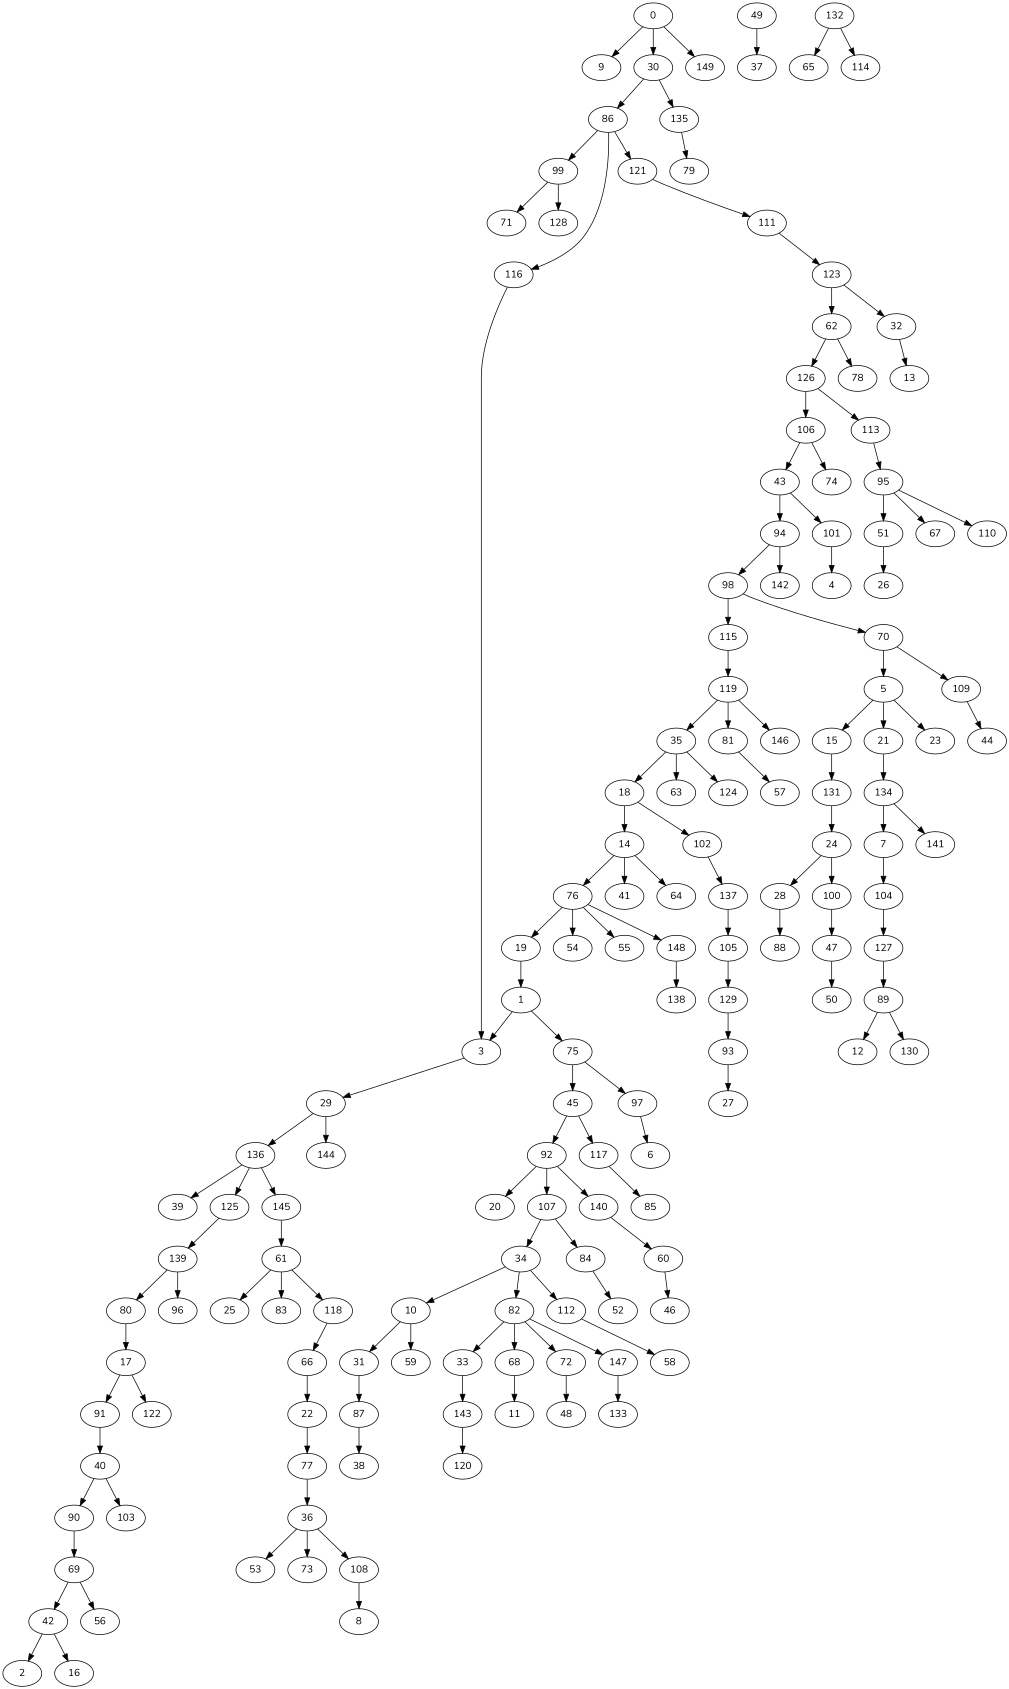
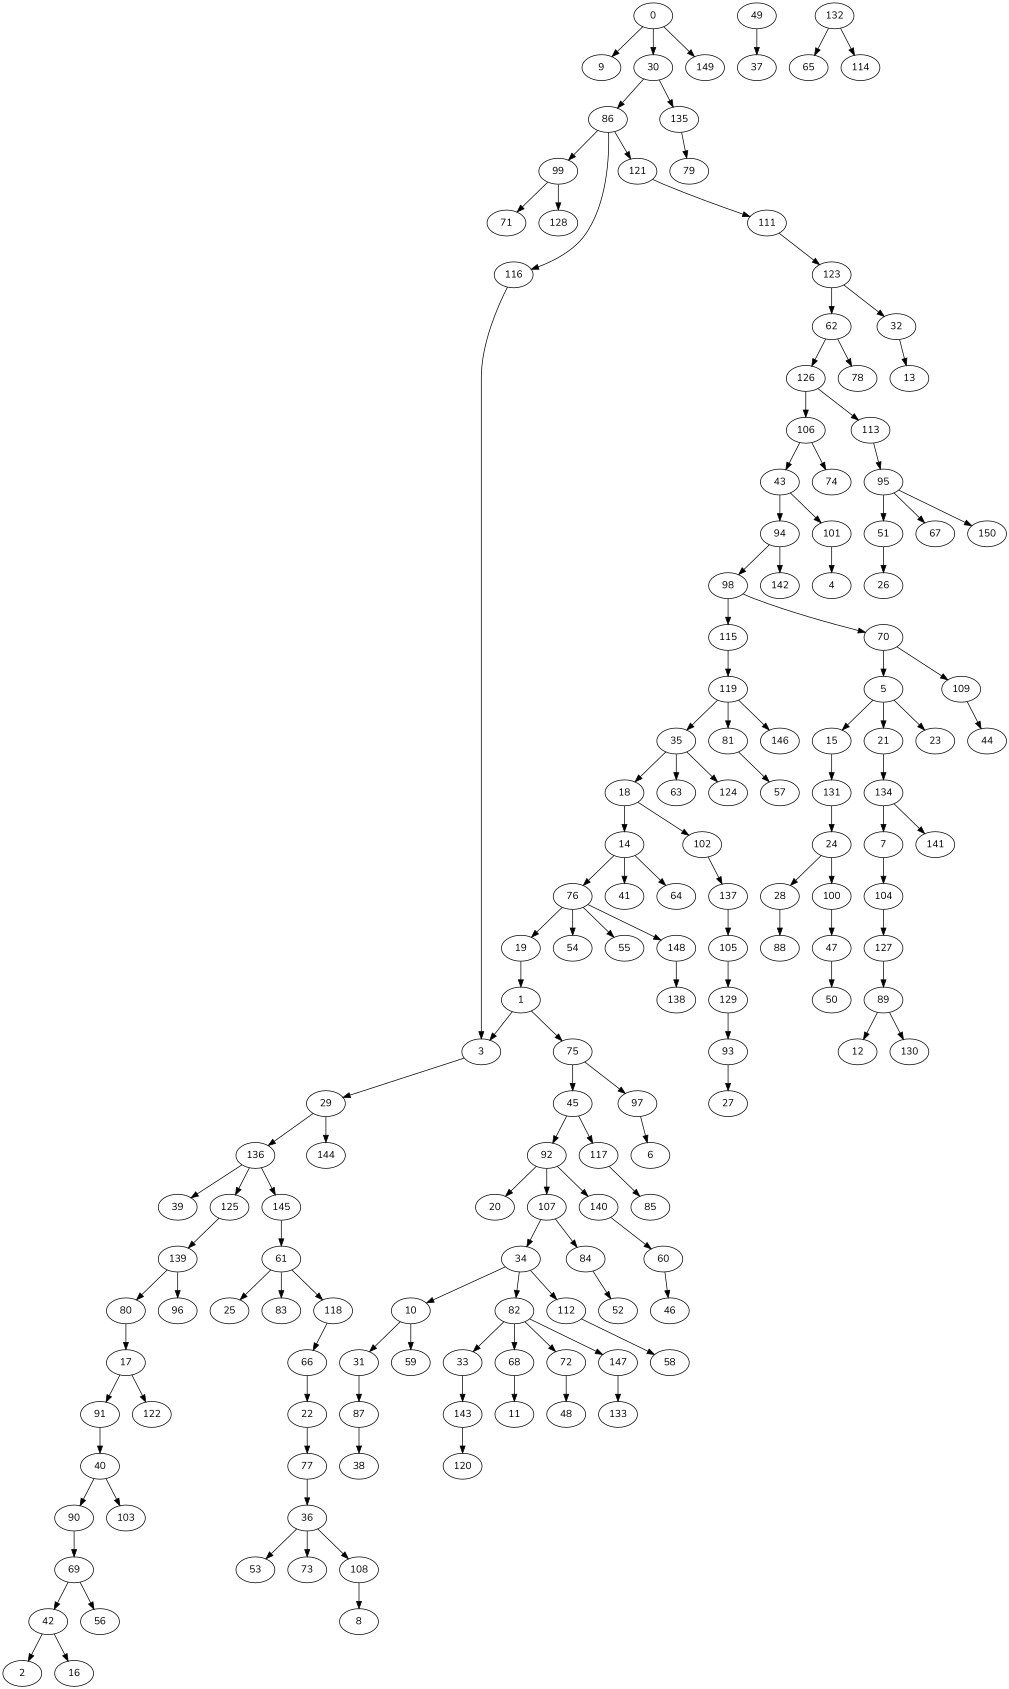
  strict digraph {
    fontname=Nunito
    node [fontname=Nunito]
    edge [fontname=Nunito]
    0 [height=0.5 width=0.75]
    9 [height=0.5 width=0.75]
    30 [height=0.5 width=0.75]
    149 [height=0.5 width=0.75]
    86 [height=0.5 width=0.75]
    135 [height=0.5 width=0.75]
    99 [height=0.5 width=0.75]
    116 [height=0.5 width=0.75]
    121 [height=0.5 width=0.75]
    79 [height=0.5 width=0.75]
    1 [height=0.5 width=0.75]
    3 [height=0.5 width=0.75]
    75 [height=0.5 width=0.75]
    29 [height=0.5 width=0.75]
    45 [height=0.5 width=0.75]
    97 [height=0.5 width=0.75]
    136 [height=0.5 width=0.75]
    144 [height=0.5 width=0.75]
    92 [height=0.5 width=0.75]
    117 [height=0.5 width=0.75]
    6 [height=0.5 width=0.75]
    2 [height=0.5 width=0.75]
    39 [height=0.5 width=0.75]
    125 [height=0.5 width=0.75]
    145 [height=0.5 width=0.75]
    4 [height=0.5 width=0.75]
    5 [height=0.5 width=0.75]
    15 [height=0.5 width=0.75]
    21 [height=0.5 width=0.75]
    23 [height=0.5 width=0.75]
    131 [height=0.5 width=0.75]
    134 [height=0.5 width=0.75]
    24 [height=0.5 width=0.75]
    7 [height=0.5 width=0.75]
    141 [height=0.5 width=0.75]
    104 [height=0.5 width=0.75]
    127 [height=0.5 width=0.75]
    89 [height=0.5 width=0.75]
    8 [height=0.5 width=0.75]
    10 [height=0.5 width=0.75]
    31 [height=0.5 width=0.75]
    59 [height=0.5 width=0.75]
    87 [height=0.5 width=0.75]
    38 [height=0.5 width=0.75]
    11 [height=0.5 width=0.75]
    12 [height=0.5 width=0.75]
    13 [height=0.5 width=0.75]
    14 [height=0.5 width=0.75]
    41 [height=0.5 width=0.75]
    64 [height=0.5 width=0.75]
    76 [height=0.5 width=0.75]
    19 [height=0.5 width=0.75]
    54 [height=0.5 width=0.75]
    55 [height=0.5 width=0.75]
    148 [height=0.5 width=0.75]
    138 [height=0.5 width=0.75]
    28 [height=0.5 width=0.75]
    100 [height=0.5 width=0.75]
    16 [height=0.5 width=0.75]
    17 [height=0.5 width=0.75]
    91 [height=0.5 width=0.75]
    122 [height=0.5 width=0.75]
    40 [height=0.5 width=0.75]
    90 [height=0.5 width=0.75]
    103 [height=0.5 width=0.75]
    18 [height=0.5 width=0.75]
    102 [height=0.5 width=0.75]
    137 [height=0.5 width=0.75]
    105 [height=0.5 width=0.75]
    20 [height=0.5 width=0.75]
    22 [height=0.5 width=0.75]
    77 [height=0.5 width=0.75]
    36 [height=0.5 width=0.75]
    53 [height=0.5 width=0.75]
    73 [height=0.5 width=0.75]
    108 [height=0.5 width=0.75]
    88 [height=0.5 width=0.75]
    47 [height=0.5 width=0.75]
    50 [height=0.5 width=0.75]
    25 [height=0.5 width=0.75]
    26 [height=0.5 width=0.75]
    27 [height=0.5 width=0.75]
    139 [height=0.5 width=0.75]
    61 [height=0.5 width=0.75]
    71 [height=0.5 width=0.75]
    128 [height=0.5 width=0.75]
    111 [height=0.5 width=0.75]
    32 [height=0.5 width=0.75]
    33 [height=0.5 width=0.75]
    143 [height=0.5 width=0.75]
    120 [height=0.5 width=0.75]
    34 [height=0.5 width=0.75]
    82 [height=0.5 width=0.75]
    112 [height=0.5 width=0.75]
    68 [height=0.5 width=0.75]
    72 [height=0.5 width=0.75]
    147 [height=0.5 width=0.75]
    58 [height=0.5 width=0.75]
    48 [height=0.5 width=0.75]
    133 [height=0.5 width=0.75]
    35 [height=0.5 width=0.75]
    63 [height=0.5 width=0.75]
    124 [height=0.5 width=0.75]
    37 [height=0.5 width=0.75]
    69 [height=0.5 width=0.75]
    42 [height=0.5 width=0.75]
    56 [height=0.5 width=0.75]
    43 [height=0.5 width=0.75]
    94 [height=0.5 width=0.75]
    101 [height=0.5 width=0.75]
    98 [height=0.5 width=0.75]
    142 [height=0.5 width=0.75]
    70 [height=0.5 width=0.75]
    115 [height=0.5 width=0.75]
    44 [height=0.5 width=0.75]
    132 [height=0.5 width=0.75]
    65 [height=0.5 width=0.75]
    114 [height=0.5 width=0.75]
    107 [height=0.5 width=0.75]
    140 [height=0.5 width=0.75]
    85 [height=0.5 width=0.75]
    84 [height=0.5 width=0.75]
    60 [height=0.5 width=0.75]
    46 [height=0.5 width=0.75]
    49 [height=0.5 width=0.75]
    51 [height=0.5 width=0.75]
    52 [height=0.5 width=0.75]
    57 [height=0.5 width=0.75]
    83 [height=0.5 width=0.75]
    118 [height=0.5 width=0.75]
    66 [height=0.5 width=0.75]
    62 [height=0.5 width=0.75]
    78 [height=0.5 width=0.75]
    126 [height=0.5 width=0.75]
    106 [height=0.5 width=0.75]
    113 [height=0.5 width=0.75]
    74 [height=0.5 width=0.75]
    95 [height=0.5 width=0.75]
    67 [height=0.5 width=0.75]
    109 [height=0.5 width=0.75]
    80 [height=0.5 width=0.75]
    81 [height=0.5 width=0.75]
    123 [height=0.5 width=0.75]
    130 [height=0.5 width=0.75]
    93 [height=0.5 width=0.75]
    119 [height=0.5 width=0.75]
-   110 [height=0.5 width=0.75]
+   110 [height=0.5 width=0.75 label=150]
    96 [height=0.5 width=0.75]
    146 [height=0.5 width=0.75]
    129 [height=0.5 width=0.75]
    0 -> 9
    0 -> 30
    0 -> 149
    30 -> 86
    30 -> 135
    86 -> 99
    86 -> 116
    86 -> 121
    135 -> 79
    99 -> 71
    99 -> 128
    116 -> 3
    121 -> 111
    1 -> 3
    1 -> 75
    3 -> 29
    75 -> 45
    75 -> 97
    29 -> 136
    29 -> 144
    45 -> 92
    45 -> 117
    97 -> 6
    136 -> 39
    136 -> 125
    136 -> 145
    92 -> 20
    92 -> 107
    92 -> 140
    117 -> 85
    125 -> 139
    145 -> 61
    5 -> 15
    5 -> 21
    5 -> 23
    15 -> 131
    21 -> 134
    131 -> 24
    134 -> 7
    134 -> 141
    24 -> 28
    24 -> 100
    7 -> 104
    104 -> 127
    127 -> 89
    89 -> 12
    89 -> 130
    10 -> 31
    10 -> 59
    31 -> 87
    87 -> 38
    14 -> 41
    14 -> 64
    14 -> 76
    76 -> 19
    76 -> 54
    76 -> 55
    76 -> 148
    19 -> 1
    148 -> 138
    28 -> 88
    100 -> 47
    17 -> 91
    17 -> 122
    91 -> 40
    40 -> 90
    40 -> 103
    90 -> 69
    18 -> 14
    18 -> 102
    102 -> 137
    137 -> 105
    105 -> 129
    22 -> 77
    77 -> 36
    36 -> 53
    36 -> 73
    36 -> 108
    108 -> 8
    47 -> 50
    139 -> 80
    139 -> 96
    61 -> 25
    61 -> 83
    61 -> 118
    111 -> 123
    32 -> 13
    33 -> 143
    143 -> 120
    34 -> 10
    34 -> 82
    34 -> 112
    82 -> 33
    82 -> 68
    82 -> 72
    82 -> 147
    112 -> 58
    68 -> 11
    72 -> 48
    147 -> 133
    35 -> 18
    35 -> 63
    35 -> 124
    69 -> 42
    69 -> 56
    42 -> 2
    42 -> 16
    43 -> 94
    43 -> 101
    94 -> 98
    94 -> 142
    101 -> 4
    98 -> 70
    98 -> 115
    70 -> 5
    70 -> 109
    115 -> 119
    132 -> 65
    132 -> 114
    107 -> 34
    107 -> 84
    140 -> 60
    84 -> 52
    60 -> 46
    49 -> 37
    51 -> 26
    118 -> 66
    66 -> 22
    62 -> 78
    62 -> 126
    126 -> 106
    126 -> 113
    106 -> 43
    106 -> 74
    113 -> 95
    95 -> 51
    95 -> 67
    95 -> 110
    109 -> 44
    80 -> 17
    81 -> 57
    123 -> 32
    123 -> 62
    93 -> 27
    119 -> 35
    119 -> 81
    119 -> 146
    129 -> 93
  }
